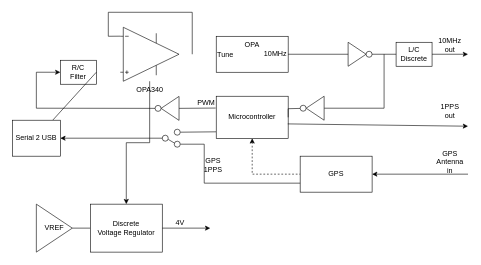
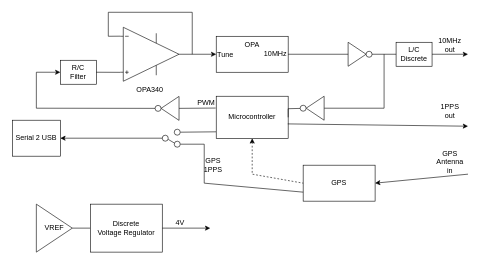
  <mxCell id="0" />
  <mxCell id="1" parent="0" />
  <mxCell id="2" value="OPA" style="rounded=0;whiteSpace=wrap;html=1;verticalAlign=top;" vertex="1" parent="1"><mxGeometry x="360" y="60" width="120" height="60" as="geometry" /></mxCell>
  <mxCell id="3" value="10MHz" style="text;html=1;strokeColor=none;fillColor=none;align=right;verticalAlign=middle;whiteSpace=wrap;rounded=0;" vertex="1" parent="1"><mxGeometry x="420" y="75" width="60" height="30" as="geometry" /></mxCell>
  <mxCell id="4" value="" style="group" vertex="1" connectable="0" parent="1"><mxGeometry x="580" y="70" width="40" height="40" as="geometry" /></mxCell>
  <mxCell id="5" value="" style="triangle;whiteSpace=wrap;html=1;" vertex="1" parent="4"><mxGeometry width="30" height="40" as="geometry" /></mxCell>
  <mxCell id="6" value="" style="ellipse;whiteSpace=wrap;html=1;aspect=fixed;" vertex="1" parent="4"><mxGeometry x="30" y="15" width="10" height="10" as="geometry" /></mxCell>
  <mxCell id="7" value="L/C Discrete" style="rounded=0;whiteSpace=wrap;html=1;" vertex="1" parent="1"><mxGeometry x="660" y="70" width="60" height="40" as="geometry" /></mxCell>
  <mxCell id="8" value="" style="endArrow=none;html=1;rounded=0;exitX=1;exitY=0.5;exitDx=0;exitDy=0;entryX=0;entryY=0.5;entryDx=0;entryDy=0;" edge="1" parent="1" source="6" target="7"><mxGeometry width="50" height="50" relative="1" as="geometry"><mxPoint x="610" y="140" as="sourcePoint" /><mxPoint x="660" y="90" as="targetPoint" /></mxGeometry></mxCell>
  <mxCell id="9" value="" style="endArrow=classic;html=1;rounded=0;" edge="1" parent="1"><mxGeometry width="50" height="50" relative="1" as="geometry"><mxPoint x="720" y="90" as="sourcePoint" /><mxPoint x="780" y="90" as="targetPoint" /></mxGeometry></mxCell>
  <mxCell id="10" value="10MHz out" style="text;html=1;strokeColor=none;fillColor=none;align=center;verticalAlign=middle;whiteSpace=wrap;rounded=0;" vertex="1" parent="1"><mxGeometry x="720" y="60" width="60" height="30" as="geometry" /></mxCell>
  <mxCell id="11" value="" style="endArrow=none;html=1;rounded=0;entryX=0;entryY=0.5;entryDx=0;entryDy=0;exitX=1;exitY=0.5;exitDx=0;exitDy=0;" edge="1" parent="1" source="2" target="5"><mxGeometry width="50" height="50" relative="1" as="geometry"><mxPoint x="480" y="110" as="sourcePoint" /><mxPoint x="560" y="110" as="targetPoint" /></mxGeometry></mxCell>
  <mxCell id="12" value="" style="endArrow=none;html=1;rounded=0;exitX=0;exitY=0.5;exitDx=0;exitDy=0;" edge="1" parent="1"><mxGeometry width="50" height="50" relative="1" as="geometry"><mxPoint x="539.998" y="179.998" as="sourcePoint" /><mxPoint x="640" y="90" as="targetPoint" /><Array as="points"><mxPoint x="640" y="180" /></Array></mxGeometry></mxCell>
  <mxCell id="13" value="Microcontroller" style="rounded=0;whiteSpace=wrap;html=1;" vertex="1" parent="1"><mxGeometry x="360" y="160" width="120" height="70.26" as="geometry" /></mxCell>
  <mxCell id="14" value="" style="edgeStyle=orthogonalEdgeStyle;rounded=0;orthogonalLoop=1;jettySize=auto;html=1;endArrow=none;endFill=0;" edge="1" parent="1" target="13"><mxGeometry relative="1" as="geometry"><mxPoint x="500" y="180.316" as="sourcePoint" /></mxGeometry></mxCell>
- <mxCell id="15" value="GPS" style="rounded=0;whiteSpace=wrap;html=1;" vertex="1" parent="1"><mxGeometry x="500" y="260" width="120" height="60" as="geometry" /></mxCell>
+ <mxCell id="15" value="GPS" style="rounded=0;whiteSpace=wrap;html=1;" vertex="1" parent="1"><mxGeometry x="505" y="275" width="120" height="60" as="geometry" /></mxCell>
  <mxCell id="16" value="" style="endArrow=classic;html=1;rounded=0;entryX=1;entryY=0.5;entryDx=0;entryDy=0;" edge="1" parent="1" target="15"><mxGeometry width="50" height="50" relative="1" as="geometry"><mxPoint x="780" y="290" as="sourcePoint" /><mxPoint x="730" y="300" as="targetPoint" /></mxGeometry></mxCell>
  <mxCell id="17" value="GPS Antenna&lt;br&gt;in" style="text;html=1;strokeColor=none;fillColor=none;align=center;verticalAlign=middle;whiteSpace=wrap;rounded=0;" vertex="1" parent="1"><mxGeometry x="720" y="250" width="60" height="40" as="geometry" /></mxCell>
  <mxCell id="18" value="" style="endArrow=none;html=1;rounded=0;entryX=0;entryY=0.5;entryDx=0;entryDy=0;exitX=0.5;exitY=1;exitDx=0;exitDy=0;endFill=0;startArrow=classic;startFill=1;dashed=1;" edge="1" parent="1" source="13" target="15"><mxGeometry width="50" height="50" relative="1" as="geometry"><mxPoint x="420" y="290" as="sourcePoint" /><mxPoint x="440" y="310" as="targetPoint" /><Array as="points"><mxPoint x="420" y="290" /></Array></mxGeometry></mxCell>
  <mxCell id="19" value="GPS&lt;br&gt;1PPS" style="text;html=1;strokeColor=none;fillColor=none;align=center;verticalAlign=middle;whiteSpace=wrap;rounded=0;" vertex="1" parent="1"><mxGeometry x="325" y="260" width="60" height="30" as="geometry" /></mxCell>
  <mxCell id="20" value="" style="group;rotation=-180;" vertex="1" connectable="0" parent="1"><mxGeometry x="500" y="160" width="40" height="40" as="geometry" /></mxCell>
  <mxCell id="21" value="" style="triangle;whiteSpace=wrap;html=1;rotation=-180;" vertex="1" parent="20"><mxGeometry x="10" width="30" height="40" as="geometry" /></mxCell>
  <mxCell id="22" value="" style="ellipse;whiteSpace=wrap;html=1;aspect=fixed;rotation=-180;" vertex="1" parent="20"><mxGeometry y="15" width="10" height="10" as="geometry" /></mxCell>
  <mxCell id="23" value="" style="endArrow=classic;html=1;rounded=0;exitX=0.994;exitY=0.657;exitDx=0;exitDy=0;exitPerimeter=0;" edge="1" parent="1" source="13"><mxGeometry width="50" height="50" relative="1" as="geometry"><mxPoint x="460" y="260" as="sourcePoint" /><mxPoint x="780" y="210" as="targetPoint" /></mxGeometry></mxCell>
  <mxCell id="24" value="1PPS&lt;br&gt;out" style="text;html=1;strokeColor=none;fillColor=none;align=center;verticalAlign=middle;whiteSpace=wrap;rounded=0;" vertex="1" parent="1"><mxGeometry x="720" y="170.26" width="60" height="30" as="geometry" /></mxCell>
  <mxCell id="25" value="R/C&lt;br&gt;Filter" style="rounded=0;whiteSpace=wrap;html=1;" vertex="1" parent="1"><mxGeometry x="100" y="100" width="60" height="40" as="geometry" /></mxCell>
- <mxCell id="26" value="" style="edgeStyle=orthogonalEdgeStyle;rounded=0;orthogonalLoop=1;jettySize=auto;html=1;" edge="1" parent="1" source="27" target="45"><mxGeometry relative="1" as="geometry" /></mxCell>
+ <mxCell id="26" value="" style="edgeStyle=orthogonalEdgeStyle;rounded=0;orthogonalLoop=1;jettySize=auto;html=1;" edge="1" parent="1" source="27" target="2"><mxGeometry relative="1" as="geometry" /></mxCell>
  <mxCell id="27" value="OPA340" style="verticalLabelPosition=bottom;shadow=0;dashed=0;align=center;html=1;verticalAlign=top;shape=mxgraph.electrical.abstract.operational_amp_1;" vertex="1" parent="1"><mxGeometry x="200" y="45" width="98" height="90" as="geometry" /></mxCell>
  <mxCell id="28" value="" style="endArrow=none;html=1;rounded=0;exitX=0;exitY=0.165;exitDx=0;exitDy=0;exitPerimeter=0;" edge="1" parent="1" source="27"><mxGeometry width="50" height="50" relative="1" as="geometry"><mxPoint x="300" y="230" as="sourcePoint" /><mxPoint x="320" y="90" as="targetPoint" /><Array as="points"><mxPoint x="180" y="60" /><mxPoint x="180" y="20" /><mxPoint x="320" y="20" /></Array></mxGeometry></mxCell>
- <mxCell id="29" value="" style="endArrow=none;html=1;rounded=0;exitX=1;exitY=0.5;exitDx=0;exitDy=0;" edge="1" parent="1" source="25" target="35"><mxGeometry width="50" height="50" relative="1" as="geometry"><mxPoint x="330" y="260" as="sourcePoint" /><mxPoint x="380" y="210" as="targetPoint" /></mxGeometry></mxCell>
+ <mxCell id="29" value="" style="endArrow=none;html=1;rounded=0;entryX=0;entryY=0.835;entryDx=0;entryDy=0;entryPerimeter=0;exitX=1;exitY=0.5;exitDx=0;exitDy=0;" edge="1" parent="1" source="25" target="27"><mxGeometry width="50" height="50" relative="1" as="geometry"><mxPoint x="330" y="260" as="sourcePoint" /><mxPoint x="380" y="210" as="targetPoint" /></mxGeometry></mxCell>
  <mxCell id="30" value="" style="group;rotation=-180;" vertex="1" connectable="0" parent="1"><mxGeometry x="258" y="160.26" width="40" height="40" as="geometry" /></mxCell>
  <mxCell id="31" value="" style="triangle;whiteSpace=wrap;html=1;rotation=-180;" vertex="1" parent="30"><mxGeometry x="10" width="30" height="40" as="geometry" /></mxCell>
  <mxCell id="32" value="" style="ellipse;whiteSpace=wrap;html=1;aspect=fixed;rotation=-180;" vertex="1" parent="30"><mxGeometry y="15" width="10" height="10" as="geometry" /></mxCell>
  <mxCell id="33" value="" style="endArrow=none;html=1;rounded=0;exitX=0;exitY=0.5;exitDx=0;exitDy=0;entryX=-0.008;entryY=0.281;entryDx=0;entryDy=0;entryPerimeter=0;" edge="1" parent="1" source="31" target="13"><mxGeometry width="50" height="50" relative="1" as="geometry"><mxPoint x="330" y="260" as="sourcePoint" /><mxPoint x="340" y="190" as="targetPoint" /></mxGeometry></mxCell>
  <mxCell id="34" value="" style="endArrow=classic;html=1;rounded=0;exitX=1;exitY=0.5;exitDx=0;exitDy=0;entryX=0;entryY=0.5;entryDx=0;entryDy=0;startArrow=none;startFill=0;endFill=1;" edge="1" parent="1" source="32" target="25"><mxGeometry width="50" height="50" relative="1" as="geometry"><mxPoint x="250" y="200" as="sourcePoint" /><mxPoint x="180" y="190" as="targetPoint" /><Array as="points"><mxPoint x="60" y="180" /><mxPoint x="60" y="120" /></Array></mxGeometry></mxCell>
  <mxCell id="35" value="Serial 2 USB" style="rounded=0;whiteSpace=wrap;html=1;" vertex="1" parent="1"><mxGeometry x="20" y="200" width="80" height="60" as="geometry" /></mxCell>
  <mxCell id="36" value="" style="endArrow=none;html=1;rounded=0;entryX=0;entryY=0.75;entryDx=0;entryDy=0;" edge="1" parent="1" target="15"><mxGeometry width="50" height="50" relative="1" as="geometry"><mxPoint x="300" y="240" as="sourcePoint" /><mxPoint x="450" y="330" as="targetPoint" /><Array as="points"><mxPoint x="340" y="240" /><mxPoint x="340" y="305" /></Array></mxGeometry></mxCell>
  <mxCell id="37" value="" style="endArrow=none;html=1;rounded=0;entryX=-0.003;entryY=0.845;entryDx=0;entryDy=0;entryPerimeter=0;" edge="1" parent="1" target="13"><mxGeometry width="50" height="50" relative="1" as="geometry"><mxPoint x="300" y="220" as="sourcePoint" /><mxPoint x="360" y="230" as="targetPoint" /></mxGeometry></mxCell>
  <mxCell id="38" value="" style="ellipse;whiteSpace=wrap;html=1;" vertex="1" parent="1"><mxGeometry x="290" y="215" width="10" height="10" as="geometry" /></mxCell>
  <mxCell id="39" value="" style="ellipse;whiteSpace=wrap;html=1;" vertex="1" parent="1"><mxGeometry x="290" y="235" width="10" height="10" as="geometry" /></mxCell>
  <mxCell id="40" value="" style="ellipse;whiteSpace=wrap;html=1;" vertex="1" parent="1"><mxGeometry x="270" y="225" width="10" height="10" as="geometry" /></mxCell>
  <mxCell id="41" value="" style="endArrow=none;html=1;rounded=0;" edge="1" parent="1"><mxGeometry width="50" height="50" relative="1" as="geometry"><mxPoint x="290" y="238" as="sourcePoint" /><mxPoint x="280" y="232" as="targetPoint" /></mxGeometry></mxCell>
  <mxCell id="42" value="" style="endArrow=classic;html=1;rounded=0;exitX=0;exitY=0.5;exitDx=0;exitDy=0;entryX=1;entryY=0.5;entryDx=0;entryDy=0;" edge="1" parent="1" source="40" target="35"><mxGeometry width="50" height="50" relative="1" as="geometry"><mxPoint x="160" y="260" as="sourcePoint" /><mxPoint x="210" y="210" as="targetPoint" /></mxGeometry></mxCell>
  <mxCell id="43" value="VREF" style="triangle;whiteSpace=wrap;html=1;" vertex="1" parent="1"><mxGeometry x="60" y="340" width="60" height="80" as="geometry" /></mxCell>
  <mxCell id="44" value="" style="endArrow=none;html=1;rounded=0;exitX=1;exitY=0.5;exitDx=0;exitDy=0;" edge="1" parent="1" source="43"><mxGeometry width="50" height="50" relative="1" as="geometry"><mxPoint x="70" y="400" as="sourcePoint" /><mxPoint x="150" y="380" as="targetPoint" /></mxGeometry></mxCell>
  <mxCell id="45" value="Discrete&lt;br&gt;Voltage Regulator" style="rounded=0;whiteSpace=wrap;html=1;" vertex="1" parent="1"><mxGeometry x="150" y="340" width="120" height="80" as="geometry" /></mxCell>
  <mxCell id="46" value="" style="endArrow=classic;html=1;rounded=0;exitX=1;exitY=0.5;exitDx=0;exitDy=0;" edge="1" parent="1" source="45"><mxGeometry width="50" height="50" relative="1" as="geometry"><mxPoint x="270" y="390" as="sourcePoint" /><mxPoint x="350" y="380" as="targetPoint" /></mxGeometry></mxCell>
  <mxCell id="47" value="4V" style="text;html=1;strokeColor=none;fillColor=none;align=center;verticalAlign=bottom;whiteSpace=wrap;rounded=0;" vertex="1" parent="1"><mxGeometry x="270" y="350" width="60" height="30" as="geometry" /></mxCell>
  <mxCell id="48" value="Tune" style="text;html=1;strokeColor=none;fillColor=none;align=left;verticalAlign=bottom;whiteSpace=wrap;rounded=0;" vertex="1" parent="1"><mxGeometry x="360" y="70" width="60" height="30" as="geometry" /></mxCell>
  <mxCell id="49" value="PWM" style="text;html=1;strokeColor=none;fillColor=none;align=right;verticalAlign=bottom;whiteSpace=wrap;rounded=0;" vertex="1" parent="1"><mxGeometry x="300" y="150" width="60" height="30" as="geometry" /></mxCell>
